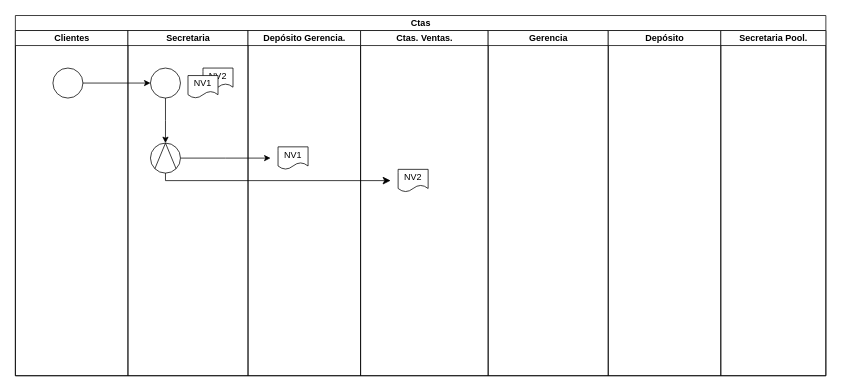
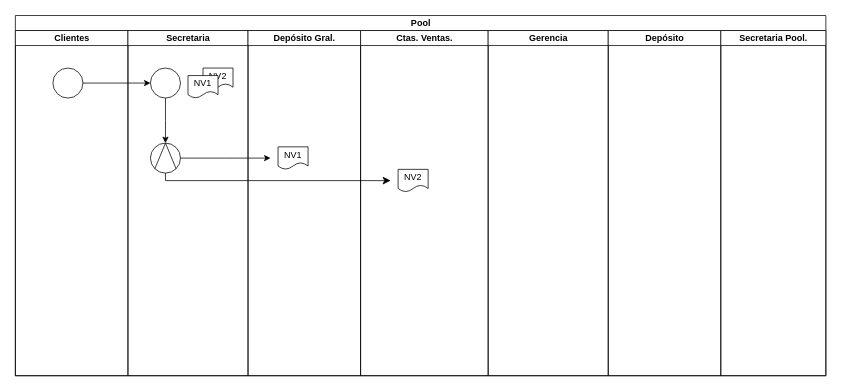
  <mxCell id="0" />
  <mxCell id="1" parent="0" />
- <mxCell id="2" value="Ctas" style="swimlane;childLayout=stackLayout;resizeParent=1;resizeParentMax=0;startSize=20;html=1;" parent="1" vertex="1"><mxGeometry x="20" y="20" width="1080" height="480" as="geometry" /></mxCell>
+ <mxCell id="2" value="Pool" style="swimlane;childLayout=stackLayout;resizeParent=1;resizeParentMax=0;startSize=20;html=1;" parent="1" vertex="1"><mxGeometry x="20" y="20" width="1080" height="480" as="geometry" /></mxCell>
  <mxCell id="3" value="Clientes" style="swimlane;startSize=20;html=1;" parent="2" vertex="1"><mxGeometry y="20" width="150" height="460" as="geometry" /></mxCell>
  <mxCell id="4" value="" style="ellipse;whiteSpace=wrap;html=1;aspect=fixed;" parent="3" vertex="1"><mxGeometry x="50" y="50" width="40" height="40" as="geometry" /></mxCell>
  <mxCell id="5" value="Secretaria" style="swimlane;startSize=20;html=1;" parent="2" vertex="1"><mxGeometry x="150" y="20" width="160" height="460" as="geometry" /></mxCell>
  <mxCell id="6" style="edgeStyle=orthogonalEdgeStyle;rounded=0;orthogonalLoop=1;jettySize=auto;html=1;" parent="5" source="7" edge="1"><mxGeometry relative="1" as="geometry"><mxPoint x="50" y="150" as="targetPoint" /></mxGeometry></mxCell>
  <mxCell id="7" value="" style="ellipse;whiteSpace=wrap;html=1;aspect=fixed;" parent="5" vertex="1"><mxGeometry x="30" y="50" width="40" height="40" as="geometry" /></mxCell>
  <mxCell id="8" value="NV2" style="shape=document;whiteSpace=wrap;html=1;boundedLbl=1;" parent="5" vertex="1"><mxGeometry x="100" y="50" width="40" height="30" as="geometry" /></mxCell>
  <mxCell id="9" value="NV1" style="shape=document;whiteSpace=wrap;html=1;boundedLbl=1;" parent="5" vertex="1"><mxGeometry x="80" y="60" width="40" height="30" as="geometry" /></mxCell>
  <mxCell id="10" style="edgeStyle=orthogonalEdgeStyle;rounded=0;orthogonalLoop=1;jettySize=auto;html=1;" parent="5" source="11" edge="1"><mxGeometry relative="1" as="geometry"><mxPoint x="190" y="170" as="targetPoint" /></mxGeometry></mxCell>
  <mxCell id="11" value="" style="ellipse;whiteSpace=wrap;html=1;aspect=fixed;" parent="5" vertex="1"><mxGeometry x="30" y="150" width="40" height="40" as="geometry" /></mxCell>
  <mxCell id="12" value="" style="endArrow=none;html=1;rounded=0;exitX=0.5;exitY=0;exitDx=0;exitDy=0;entryX=0;entryY=1;entryDx=0;entryDy=0;" parent="5" source="11" target="11" edge="1"><mxGeometry width="50" height="50" relative="1" as="geometry"><mxPoint x="150" y="170" as="sourcePoint" /><mxPoint x="200" y="120" as="targetPoint" /></mxGeometry></mxCell>
  <mxCell id="13" value="" style="endArrow=none;html=1;rounded=0;entryX=0.5;entryY=0;entryDx=0;entryDy=0;exitX=1;exitY=1;exitDx=0;exitDy=0;" parent="5" source="11" target="11" edge="1"><mxGeometry width="50" height="50" relative="1" as="geometry"><mxPoint x="150" y="170" as="sourcePoint" /><mxPoint x="200" y="120" as="targetPoint" /></mxGeometry></mxCell>
- <mxCell id="14" value="Depósito Gerencia." style="swimlane;startSize=20;html=1;" parent="2" vertex="1"><mxGeometry x="310" y="20" width="150" height="460" as="geometry" /></mxCell>
+ <mxCell id="14" value="Depósito Gral." style="swimlane;startSize=20;html=1;" parent="2" vertex="1"><mxGeometry x="310" y="20" width="150" height="460" as="geometry" /></mxCell>
  <mxCell id="15" value="NV1" style="shape=document;whiteSpace=wrap;html=1;boundedLbl=1;" parent="14" vertex="1"><mxGeometry x="40" y="155" width="40" height="30" as="geometry" /></mxCell>
  <mxCell id="16" value="Ctas. Ventas." style="swimlane;startSize=20;html=1;" parent="2" vertex="1"><mxGeometry x="460" y="20" width="170" height="460" as="geometry" /></mxCell>
  <mxCell id="17" value="NV2" style="shape=document;whiteSpace=wrap;html=1;boundedLbl=1;" vertex="1" parent="16"><mxGeometry x="50" y="185" width="40" height="30" as="geometry" /></mxCell>
  <mxCell id="18" value="Gerencia" style="swimlane;startSize=20;html=1;" parent="2" vertex="1"><mxGeometry x="630" y="20" width="160" height="460" as="geometry" /></mxCell>
  <mxCell id="19" value="Depósito" style="swimlane;startSize=20;html=1;" parent="2" vertex="1"><mxGeometry x="790" y="20" width="150" height="460" as="geometry" /></mxCell>
  <mxCell id="20" value="Secretaria Pool." style="swimlane;startSize=20;html=1;" parent="2" vertex="1"><mxGeometry x="940" y="20" width="140" height="460" as="geometry" /></mxCell>
  <mxCell id="21" style="edgeStyle=orthogonalEdgeStyle;rounded=0;orthogonalLoop=1;jettySize=auto;html=1;" parent="2" source="4" target="7" edge="1"><mxGeometry relative="1" as="geometry"><mxPoint x="190" y="95" as="targetPoint" /></mxGeometry></mxCell>
  <mxCell id="22" value="" style="edgeStyle=elbowEdgeStyle;elbow=horizontal;endArrow=classic;html=1;curved=0;rounded=0;endSize=8;startSize=8;exitX=0.5;exitY=1;exitDx=0;exitDy=0;" edge="1" parent="1" source="11"><mxGeometry width="50" height="50" relative="1" as="geometry"><mxPoint x="380" y="280" as="sourcePoint" /><mxPoint x="520" y="240" as="targetPoint" /><Array as="points"><mxPoint x="220" y="240" /></Array></mxGeometry></mxCell>
